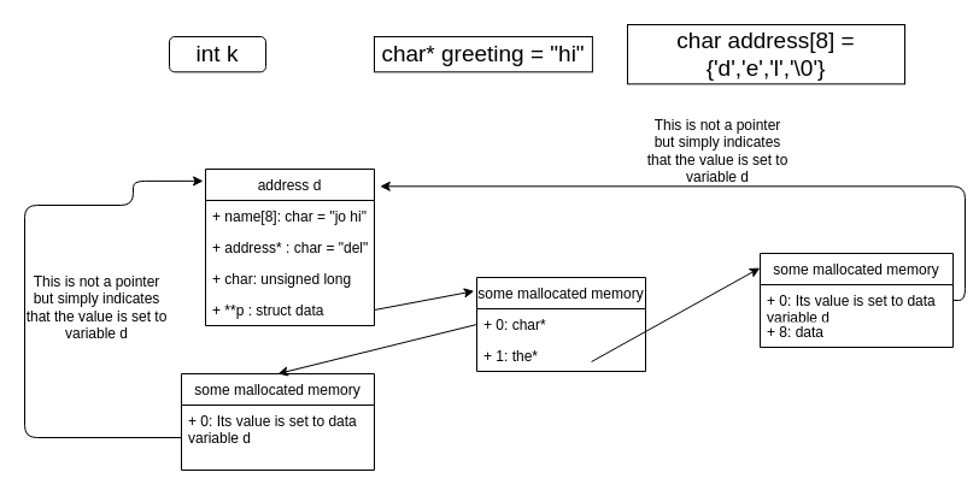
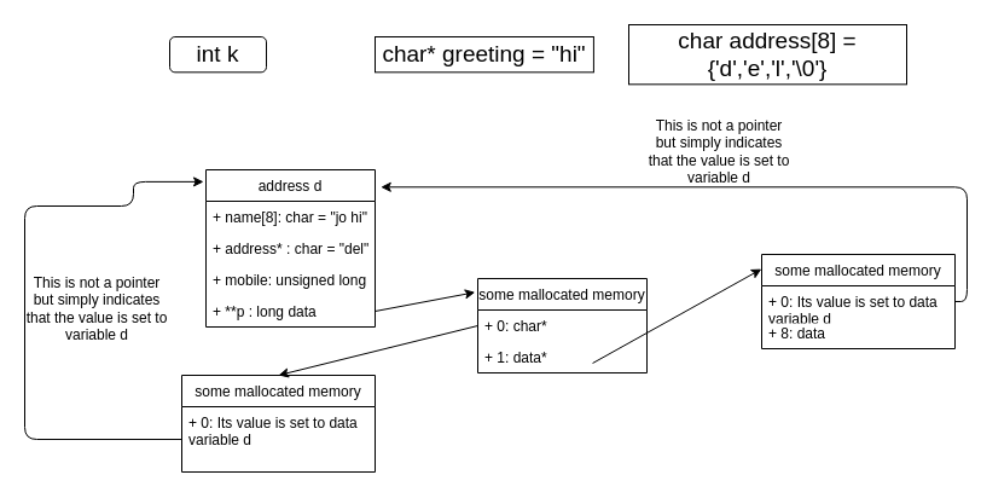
  <mxCell id="0" />
  <mxCell id="1" parent="0" />
  <mxCell id="2" value="address d" style="swimlane;fontStyle=0;childLayout=stackLayout;horizontal=1;startSize=26;fillColor=none;horizontalStack=0;resizeParent=1;resizeParentMax=0;resizeLast=0;collapsible=1;marginBottom=0;" parent="1" vertex="1"><mxGeometry x="170" y="140" width="140" height="130" as="geometry" /></mxCell>
  <mxCell id="3" value="+ name[8]: char = &quot;jo hi&quot;" style="text;strokeColor=none;fillColor=none;align=left;verticalAlign=top;spacingLeft=4;spacingRight=4;overflow=hidden;rotatable=0;points=[[0,0.5],[1,0.5]];portConstraint=eastwest;" parent="2" vertex="1"><mxGeometry y="26" width="140" height="26" as="geometry" /></mxCell>
  <mxCell id="4" value="+ address* : char = &quot;del&quot;" style="text;strokeColor=none;fillColor=none;align=left;verticalAlign=top;spacingLeft=4;spacingRight=4;overflow=hidden;rotatable=0;points=[[0,0.5],[1,0.5]];portConstraint=eastwest;" parent="2" vertex="1"><mxGeometry y="52" width="140" height="26" as="geometry" /></mxCell>
- <mxCell id="5" value="+ char: unsigned long" style="text;strokeColor=none;fillColor=none;align=left;verticalAlign=top;spacingLeft=4;spacingRight=4;overflow=hidden;rotatable=0;points=[[0,0.5],[1,0.5]];portConstraint=eastwest;" parent="2" vertex="1"><mxGeometry y="78" width="140" height="26" as="geometry" /></mxCell>
- <mxCell id="6" value="+ **p : struct data" style="text;strokeColor=none;fillColor=none;align=left;verticalAlign=top;spacingLeft=4;spacingRight=4;overflow=hidden;rotatable=0;points=[[0,0.5],[1,0.5]];portConstraint=eastwest;" parent="2" vertex="1"><mxGeometry y="104" width="140" height="26" as="geometry" /></mxCell>
+ <mxCell id="5" value="+ mobile: unsigned long" style="text;strokeColor=none;fillColor=none;align=left;verticalAlign=top;spacingLeft=4;spacingRight=4;overflow=hidden;rotatable=0;points=[[0,0.5],[1,0.5]];portConstraint=eastwest;" parent="2" vertex="1"><mxGeometry y="78" width="140" height="26" as="geometry" /></mxCell>
+ <mxCell id="6" value="+ **p : long data" style="text;strokeColor=none;fillColor=none;align=left;verticalAlign=top;spacingLeft=4;spacingRight=4;overflow=hidden;rotatable=0;points=[[0,0.5],[1,0.5]];portConstraint=eastwest;" parent="2" vertex="1"><mxGeometry y="104" width="140" height="26" as="geometry" /></mxCell>
  <mxCell id="7" value="int k" style="whiteSpace=wrap;html=1;fontSize=19;rounded=1;" parent="1" vertex="1"><mxGeometry x="140" y="30" width="80" height="29.32" as="geometry" /></mxCell>
  <mxCell id="8" value="char* greeting = &quot;hi&quot;" style="rounded=0;whiteSpace=wrap;html=1;fontSize=19;" parent="1" vertex="1"><mxGeometry x="310" y="30" width="180.91" height="29.32" as="geometry" /></mxCell>
  <mxCell id="9" value="char address[8] = {'d','e','l','\0'}" style="rounded=0;whiteSpace=wrap;html=1;fontSize=19;" parent="1" vertex="1"><mxGeometry x="520" y="20" width="230" height="49.32" as="geometry" /></mxCell>
  <mxCell id="10" value="some mallocated memory" style="swimlane;fontStyle=0;childLayout=stackLayout;horizontal=1;startSize=26;fillColor=none;horizontalStack=0;resizeParent=1;resizeParentMax=0;resizeLast=0;collapsible=1;marginBottom=0;" parent="1" vertex="1"><mxGeometry x="395" y="230" width="140" height="78" as="geometry" /></mxCell>
  <mxCell id="11" value="+ 0: char*" style="text;strokeColor=none;fillColor=none;align=left;verticalAlign=top;spacingLeft=4;spacingRight=4;overflow=hidden;rotatable=0;points=[[0,0.5],[1,0.5]];portConstraint=eastwest;" parent="10" vertex="1"><mxGeometry y="26" width="140" height="26" as="geometry" /></mxCell>
- <mxCell id="12" value="+ 1: the*&#10;" style="text;strokeColor=none;fillColor=none;align=left;verticalAlign=top;spacingLeft=4;spacingRight=4;overflow=hidden;rotatable=0;points=[[0,0.5],[1,0.5]];portConstraint=eastwest;" parent="10" vertex="1"><mxGeometry y="52" width="140" height="26" as="geometry" /></mxCell>
+ <mxCell id="12" value="+ 1: data*&#10;" style="text;strokeColor=none;fillColor=none;align=left;verticalAlign=top;spacingLeft=4;spacingRight=4;overflow=hidden;rotatable=0;points=[[0,0.5],[1,0.5]];portConstraint=eastwest;" parent="10" vertex="1"><mxGeometry y="52" width="140" height="26" as="geometry" /></mxCell>
  <mxCell id="13" value="" style="endArrow=classic;html=1;exitX=1;exitY=0.5;exitDx=0;exitDy=0;entryX=-0.016;entryY=0.145;entryDx=0;entryDy=0;entryPerimeter=0;" parent="1" source="6" target="10" edge="1"><mxGeometry width="50" height="50" relative="1" as="geometry"><mxPoint x="450" y="270" as="sourcePoint" /><mxPoint x="500" y="220" as="targetPoint" /></mxGeometry></mxCell>
  <mxCell id="14" value="" style="endArrow=classic;html=1;entryX=-0.001;entryY=0.155;entryDx=0;entryDy=0;entryPerimeter=0;exitX=0.679;exitY=0.692;exitDx=0;exitDy=0;exitPerimeter=0;" parent="1" source="12" target="15" edge="1"><mxGeometry width="50" height="50" relative="1" as="geometry"><mxPoint x="450" y="300" as="sourcePoint" /><mxPoint x="600" y="350" as="targetPoint" /></mxGeometry></mxCell>
  <mxCell id="15" value="some mallocated memory" style="swimlane;fontStyle=0;childLayout=stackLayout;horizontal=1;startSize=26;fillColor=none;horizontalStack=0;resizeParent=1;resizeParentMax=0;resizeLast=0;collapsible=1;marginBottom=0;" parent="1" vertex="1"><mxGeometry x="630" y="210" width="160" height="78" as="geometry" /></mxCell>
  <mxCell id="16" value="+ 0: Its value is set to data &#10;variable d" style="text;strokeColor=none;fillColor=none;align=left;verticalAlign=top;spacingLeft=4;spacingRight=4;overflow=hidden;rotatable=0;points=[[0,0.5],[1,0.5]];portConstraint=eastwest;" parent="15" vertex="1"><mxGeometry y="26" width="160" height="26" as="geometry" /></mxCell>
  <mxCell id="17" value="+ 8: data&#10;" style="text;strokeColor=none;fillColor=none;align=left;verticalAlign=top;spacingLeft=4;spacingRight=4;overflow=hidden;rotatable=0;points=[[0,0.5],[1,0.5]];portConstraint=eastwest;" parent="15" vertex="1"><mxGeometry y="52" width="160" height="26" as="geometry" /></mxCell>
  <mxCell id="18" value="" style="endArrow=classic;html=1;entryX=1.034;entryY=0.11;entryDx=0;entryDy=0;entryPerimeter=0;exitX=1;exitY=0.5;exitDx=0;exitDy=0;edgeStyle=orthogonalEdgeStyle;" parent="1" source="16" target="2" edge="1"><mxGeometry width="50" height="50" relative="1" as="geometry"><mxPoint x="590" y="220" as="sourcePoint" /><mxPoint x="510" y="190" as="targetPoint" /></mxGeometry></mxCell>
  <mxCell id="19" value="This is not a pointer but simply indicates that the value is set to variable d" style="text;html=1;strokeColor=none;fillColor=none;align=center;verticalAlign=middle;whiteSpace=wrap;rounded=0;" parent="1" vertex="1"><mxGeometry x="535" y="80" width="120" height="90" as="geometry" /></mxCell>
  <mxCell id="20" value="some mallocated memory" style="swimlane;fontStyle=0;childLayout=stackLayout;horizontal=1;startSize=26;fillColor=none;horizontalStack=0;resizeParent=1;resizeParentMax=0;resizeLast=0;collapsible=1;marginBottom=0;" parent="1" vertex="1"><mxGeometry x="150" y="310" width="160" height="80" as="geometry" /></mxCell>
  <mxCell id="21" value="+ 0: Its value is set to data &#10;variable d" style="text;strokeColor=none;fillColor=none;align=left;verticalAlign=top;spacingLeft=4;spacingRight=4;overflow=hidden;rotatable=0;points=[[0,0.5],[1,0.5]];portConstraint=eastwest;" parent="20" vertex="1"><mxGeometry y="26" width="160" height="54" as="geometry" /></mxCell>
  <mxCell id="22" value="" style="endArrow=classic;html=1;entryX=-0.014;entryY=0.076;entryDx=0;entryDy=0;exitX=0;exitY=0.5;exitDx=0;exitDy=0;edgeStyle=orthogonalEdgeStyle;entryPerimeter=0;" parent="1" source="21" target="2" edge="1"><mxGeometry width="50" height="50" relative="1" as="geometry"><mxPoint x="615.24" y="364.7" as="sourcePoint" /><mxPoint x="140" y="270" as="targetPoint" /><Array as="points"><mxPoint x="20" y="363" /><mxPoint x="20" y="170" /><mxPoint x="110" y="170" /><mxPoint x="110" y="150" /></Array></mxGeometry></mxCell>
  <mxCell id="23" value="" style="endArrow=classic;html=1;entryX=0.5;entryY=0;entryDx=0;entryDy=0;exitX=0;exitY=0.5;exitDx=0;exitDy=0;" parent="1" source="11" target="20" edge="1"><mxGeometry width="50" height="50" relative="1" as="geometry"><mxPoint x="320" y="267" as="sourcePoint" /><mxPoint x="402.76" y="251.31" as="targetPoint" /></mxGeometry></mxCell>
  <mxCell id="24" value="This is not a pointer but simply indicates that the value is set to variable d" style="text;html=1;strokeColor=none;fillColor=none;align=center;verticalAlign=middle;whiteSpace=wrap;rounded=0;" vertex="1" parent="1"><mxGeometry x="20" y="210" width="120" height="90" as="geometry" /></mxCell>
